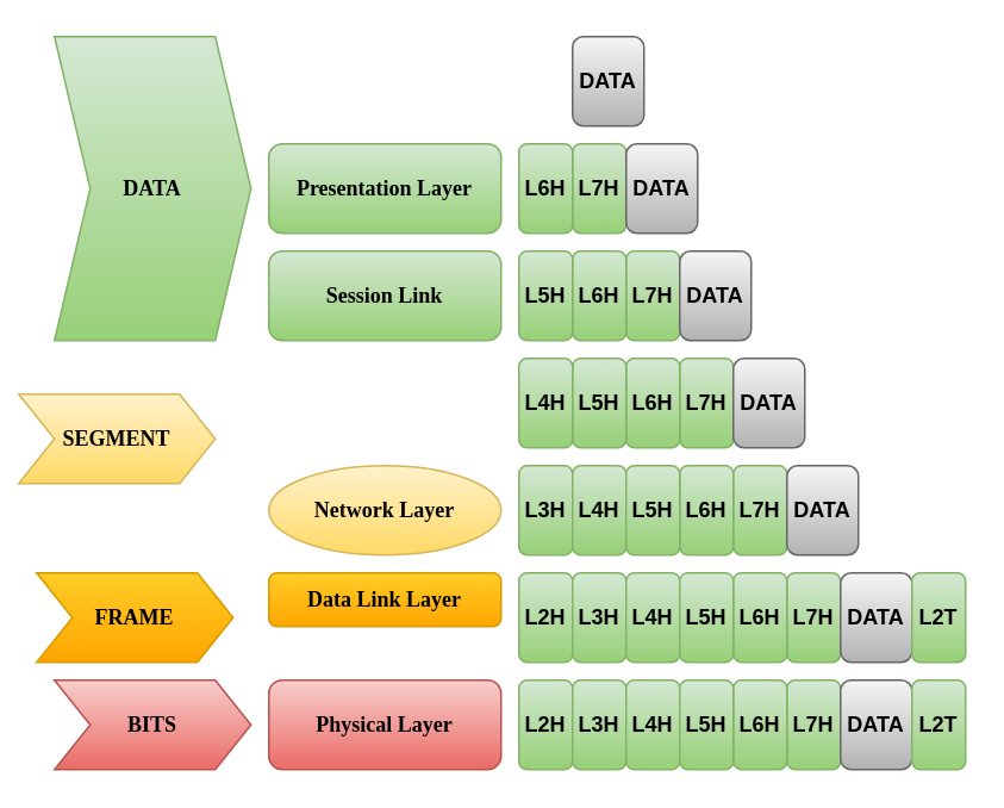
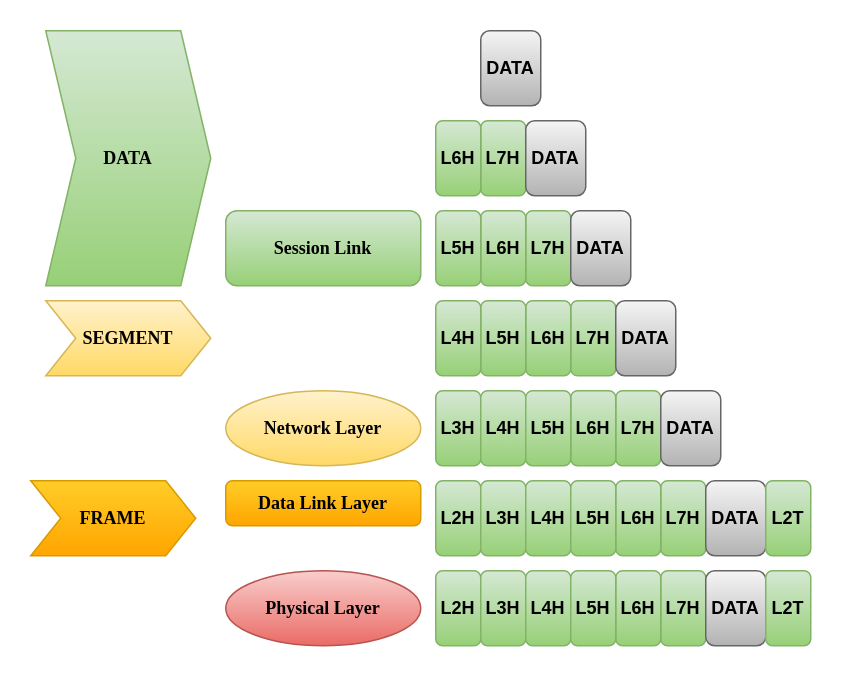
  <mxCell id="0" />
  <mxCell id="1" parent="0" />
- <mxCell id="2" value="&lt;font face=&quot;Verdana&quot;&gt;&lt;b&gt;Physical Layer&lt;/b&gt;&lt;/font&gt;" style="rounded=1;whiteSpace=wrap;html=1;fillColor=#f8cecc;strokeColor=#b85450;gradientColor=#ea6b66;" vertex="1" parent="1"><mxGeometry x="150" y="380" width="130" height="50" as="geometry" /></mxCell>
+ <mxCell id="2" value="&lt;font face=&quot;Verdana&quot;&gt;&lt;b&gt;Physical Layer&lt;/b&gt;&lt;/font&gt;" style="ellipse;whiteSpace=wrap;html=1;fillColor=#f8cecc;strokeColor=#b85450;gradientColor=#ea6b66;" vertex="1" parent="1"><mxGeometry x="150" y="380" width="130" height="50" as="geometry" /></mxCell>
  <mxCell id="3" value="&lt;span style=&quot;font-family: &amp;#34;verdana&amp;#34;&quot;&gt;&lt;b&gt;Data Link Layer&lt;/b&gt;&lt;/span&gt;" style="rounded=1;whiteSpace=wrap;html=1;fillColor=#ffcd28;strokeColor=#d79b00;gradientColor=#ffa500;" vertex="1" parent="1"><mxGeometry x="150" y="320" width="130" height="30" as="geometry" /></mxCell>
  <mxCell id="4" value="&lt;span style=&quot;font-family: &amp;#34;verdana&amp;#34;&quot;&gt;&lt;b&gt;Network Layer&lt;/b&gt;&lt;/span&gt;" style="ellipse;whiteSpace=wrap;html=1;fillColor=#fff2cc;strokeColor=#d6b656;gradientColor=#ffd966;" vertex="1" parent="1"><mxGeometry x="150" y="260" width="130" height="50" as="geometry" /></mxCell>
  <mxCell id="5" value="&lt;font face=&quot;Verdana&quot;&gt;&lt;b&gt;Session Link&lt;/b&gt;&lt;/font&gt;" style="rounded=1;whiteSpace=wrap;html=1;fillColor=#d5e8d4;strokeColor=#82b366;gradientColor=#97d077;" vertex="1" parent="1"><mxGeometry x="150" y="140" width="130" height="50" as="geometry" /></mxCell>
- <mxCell id="6" value="&lt;font face=&quot;Verdana&quot;&gt;&lt;b&gt;Presentation Layer&lt;/b&gt;&lt;/font&gt;" style="rounded=1;whiteSpace=wrap;html=1;fillColor=#d5e8d4;strokeColor=#82b366;gradientColor=#97d077;" vertex="1" parent="1"><mxGeometry x="150" y="80" width="130" height="50" as="geometry" /></mxCell>
- <mxCell id="7" value="BITS" style="shape=step;perimeter=stepPerimeter;whiteSpace=wrap;html=1;fixedSize=1;fontFamily=Verdana;strokeColor=#b85450;fillColor=#f8cecc;gradientColor=#ea6b66;fontStyle=1" vertex="1" parent="1"><mxGeometry x="30" y="380" width="110" height="50" as="geometry" /></mxCell>
  <mxCell id="8" value="FRAME" style="shape=step;perimeter=stepPerimeter;whiteSpace=wrap;html=1;fixedSize=1;fontFamily=Verdana;strokeColor=#d79b00;fillColor=#ffcd28;gradientColor=#ffa500;fontStyle=1" vertex="1" parent="1"><mxGeometry x="20" y="320" width="110" height="50" as="geometry" /></mxCell>
- <mxCell id="9" value="SEGMENT" style="shape=step;perimeter=stepPerimeter;whiteSpace=wrap;html=1;fixedSize=1;fontFamily=Verdana;strokeColor=#d6b656;fillColor=#fff2cc;gradientColor=#ffd966;fontStyle=1" vertex="1" parent="1"><mxGeometry x="10" y="220" width="110" height="50" as="geometry" /></mxCell>
+ <mxCell id="9" value="SEGMENT" style="shape=step;perimeter=stepPerimeter;whiteSpace=wrap;html=1;fixedSize=1;fontFamily=Verdana;strokeColor=#d6b656;fillColor=#fff2cc;gradientColor=#ffd966;fontStyle=1" vertex="1" parent="1"><mxGeometry x="30" y="200" width="110" height="50" as="geometry" /></mxCell>
  <mxCell id="10" value="DATA" style="shape=step;perimeter=stepPerimeter;whiteSpace=wrap;html=1;fixedSize=1;fontFamily=Verdana;strokeColor=#82b366;fillColor=#d5e8d4;gradientColor=#97d077;fontStyle=1" vertex="1" parent="1"><mxGeometry x="30" y="20" width="110" height="170" as="geometry" /></mxCell>
  <mxCell id="11" value="DATA" style="rounded=1;whiteSpace=wrap;html=1;fillColor=#f5f5f5;strokeColor=#666666;gradientColor=#b3b3b3;fontStyle=1" vertex="1" parent="1"><mxGeometry x="320" y="20" width="40" height="50" as="geometry" /></mxCell>
  <mxCell id="12" value="L7H" style="rounded=1;whiteSpace=wrap;html=1;fillColor=#d5e8d4;strokeColor=#82b366;gradientColor=#97d077;fontStyle=1" vertex="1" parent="1"><mxGeometry x="320" y="80" width="30" height="50" as="geometry" /></mxCell>
  <mxCell id="13" value="DATA" style="rounded=1;whiteSpace=wrap;html=1;fillColor=#f5f5f5;strokeColor=#666666;gradientColor=#b3b3b3;fontStyle=1" vertex="1" parent="1"><mxGeometry x="350" y="80" width="40" height="50" as="geometry" /></mxCell>
  <mxCell id="14" value="L6H" style="rounded=1;whiteSpace=wrap;html=1;fillColor=#d5e8d4;strokeColor=#82b366;gradientColor=#97d077;fontStyle=1" vertex="1" parent="1"><mxGeometry x="290" y="80" width="30" height="50" as="geometry" /></mxCell>
  <mxCell id="15" value="L7H" style="rounded=1;whiteSpace=wrap;html=1;fillColor=#d5e8d4;strokeColor=#82b366;gradientColor=#97d077;fontStyle=1" vertex="1" parent="1"><mxGeometry x="350" y="140" width="30" height="50" as="geometry" /></mxCell>
  <mxCell id="16" value="DATA" style="rounded=1;whiteSpace=wrap;html=1;fillColor=#f5f5f5;strokeColor=#666666;gradientColor=#b3b3b3;fontStyle=1" vertex="1" parent="1"><mxGeometry x="380" y="140" width="40" height="50" as="geometry" /></mxCell>
  <mxCell id="17" value="L6H" style="rounded=1;whiteSpace=wrap;html=1;fillColor=#d5e8d4;strokeColor=#82b366;gradientColor=#97d077;fontStyle=1" vertex="1" parent="1"><mxGeometry x="320" y="140" width="30" height="50" as="geometry" /></mxCell>
  <mxCell id="18" value="L7H" style="rounded=1;whiteSpace=wrap;html=1;fillColor=#d5e8d4;strokeColor=#82b366;gradientColor=#97d077;fontStyle=1" vertex="1" parent="1"><mxGeometry x="380" y="200" width="30" height="50" as="geometry" /></mxCell>
  <mxCell id="19" value="DATA" style="rounded=1;whiteSpace=wrap;html=1;fillColor=#f5f5f5;strokeColor=#666666;gradientColor=#b3b3b3;fontStyle=1" vertex="1" parent="1"><mxGeometry x="410" y="200" width="40" height="50" as="geometry" /></mxCell>
  <mxCell id="20" value="L6H" style="rounded=1;whiteSpace=wrap;html=1;fillColor=#d5e8d4;strokeColor=#82b366;gradientColor=#97d077;fontStyle=1" vertex="1" parent="1"><mxGeometry x="350" y="200" width="30" height="50" as="geometry" /></mxCell>
  <mxCell id="21" value="L7H" style="rounded=1;whiteSpace=wrap;html=1;fillColor=#d5e8d4;strokeColor=#82b366;gradientColor=#97d077;fontStyle=1" vertex="1" parent="1"><mxGeometry x="410" y="260" width="30" height="50" as="geometry" /></mxCell>
  <mxCell id="22" value="DATA" style="rounded=1;whiteSpace=wrap;html=1;fillColor=#f5f5f5;strokeColor=#666666;gradientColor=#b3b3b3;fontStyle=1" vertex="1" parent="1"><mxGeometry x="440" y="260" width="40" height="50" as="geometry" /></mxCell>
  <mxCell id="23" value="L6H" style="rounded=1;whiteSpace=wrap;html=1;fillColor=#d5e8d4;strokeColor=#82b366;gradientColor=#97d077;fontStyle=1" vertex="1" parent="1"><mxGeometry x="380" y="260" width="30" height="50" as="geometry" /></mxCell>
  <mxCell id="24" value="L7H" style="rounded=1;whiteSpace=wrap;html=1;fillColor=#d5e8d4;strokeColor=#82b366;gradientColor=#97d077;fontStyle=1" vertex="1" parent="1"><mxGeometry x="440" y="320" width="30" height="50" as="geometry" /></mxCell>
  <mxCell id="25" value="DATA" style="rounded=1;whiteSpace=wrap;html=1;fillColor=#f5f5f5;strokeColor=#666666;gradientColor=#b3b3b3;fontStyle=1" vertex="1" parent="1"><mxGeometry x="470" y="320" width="40" height="50" as="geometry" /></mxCell>
  <mxCell id="26" value="L6H" style="rounded=1;whiteSpace=wrap;html=1;fillColor=#d5e8d4;strokeColor=#82b366;gradientColor=#97d077;fontStyle=1" vertex="1" parent="1"><mxGeometry x="410" y="320" width="30" height="50" as="geometry" /></mxCell>
  <mxCell id="27" value="L5H" style="rounded=1;whiteSpace=wrap;html=1;fillColor=#d5e8d4;strokeColor=#82b366;gradientColor=#97d077;fontStyle=1" vertex="1" parent="1"><mxGeometry x="290" y="140" width="30" height="50" as="geometry" /></mxCell>
  <mxCell id="28" value="L5H" style="rounded=1;whiteSpace=wrap;html=1;fillColor=#d5e8d4;strokeColor=#82b366;gradientColor=#97d077;fontStyle=1" vertex="1" parent="1"><mxGeometry x="320" y="200" width="30" height="50" as="geometry" /></mxCell>
  <mxCell id="29" value="L4H" style="rounded=1;whiteSpace=wrap;html=1;fillColor=#d5e8d4;strokeColor=#82b366;gradientColor=#97d077;fontStyle=1" vertex="1" parent="1"><mxGeometry x="290" y="200" width="30" height="50" as="geometry" /></mxCell>
  <mxCell id="30" value="L3H" style="rounded=1;whiteSpace=wrap;html=1;fillColor=#d5e8d4;strokeColor=#82b366;gradientColor=#97d077;fontStyle=1" vertex="1" parent="1"><mxGeometry x="290" y="260" width="30" height="50" as="geometry" /></mxCell>
  <mxCell id="31" value="L4H" style="rounded=1;whiteSpace=wrap;html=1;fillColor=#d5e8d4;strokeColor=#82b366;gradientColor=#97d077;fontStyle=1" vertex="1" parent="1"><mxGeometry x="320" y="260" width="30" height="50" as="geometry" /></mxCell>
  <mxCell id="32" value="L5H" style="rounded=1;whiteSpace=wrap;html=1;fillColor=#d5e8d4;strokeColor=#82b366;gradientColor=#97d077;fontStyle=1" vertex="1" parent="1"><mxGeometry x="350" y="260" width="30" height="50" as="geometry" /></mxCell>
  <mxCell id="33" value="L2H" style="rounded=1;whiteSpace=wrap;html=1;fillColor=#d5e8d4;strokeColor=#82b366;gradientColor=#97d077;fontStyle=1" vertex="1" parent="1"><mxGeometry x="290" y="320" width="30" height="50" as="geometry" /></mxCell>
  <mxCell id="34" value="L3H" style="rounded=1;whiteSpace=wrap;html=1;fillColor=#d5e8d4;strokeColor=#82b366;gradientColor=#97d077;fontStyle=1" vertex="1" parent="1"><mxGeometry x="320" y="320" width="30" height="50" as="geometry" /></mxCell>
  <mxCell id="35" value="L4H" style="rounded=1;whiteSpace=wrap;html=1;fillColor=#d5e8d4;strokeColor=#82b366;gradientColor=#97d077;fontStyle=1" vertex="1" parent="1"><mxGeometry x="350" y="320" width="30" height="50" as="geometry" /></mxCell>
  <mxCell id="36" value="L5H" style="rounded=1;whiteSpace=wrap;html=1;fillColor=#d5e8d4;strokeColor=#82b366;gradientColor=#97d077;fontStyle=1" vertex="1" parent="1"><mxGeometry x="380" y="320" width="30" height="50" as="geometry" /></mxCell>
  <mxCell id="37" value="L2T" style="rounded=1;whiteSpace=wrap;html=1;fillColor=#d5e8d4;strokeColor=#82b366;gradientColor=#97d077;fontStyle=1" vertex="1" parent="1"><mxGeometry x="510" y="320" width="30" height="50" as="geometry" /></mxCell>
  <mxCell id="38" value="L7H" style="rounded=1;whiteSpace=wrap;html=1;fillColor=#d5e8d4;strokeColor=#82b366;gradientColor=#97d077;fontStyle=1" vertex="1" parent="1"><mxGeometry x="440" y="380" width="30" height="50" as="geometry" /></mxCell>
  <mxCell id="39" value="DATA" style="rounded=1;whiteSpace=wrap;html=1;fillColor=#f5f5f5;strokeColor=#666666;gradientColor=#b3b3b3;fontStyle=1" vertex="1" parent="1"><mxGeometry x="470" y="380" width="40" height="50" as="geometry" /></mxCell>
  <mxCell id="40" value="L6H" style="rounded=1;whiteSpace=wrap;html=1;fillColor=#d5e8d4;strokeColor=#82b366;gradientColor=#97d077;fontStyle=1" vertex="1" parent="1"><mxGeometry x="410" y="380" width="30" height="50" as="geometry" /></mxCell>
  <mxCell id="41" value="L2H" style="rounded=1;whiteSpace=wrap;html=1;fillColor=#d5e8d4;strokeColor=#82b366;gradientColor=#97d077;fontStyle=1" vertex="1" parent="1"><mxGeometry x="290" y="380" width="30" height="50" as="geometry" /></mxCell>
  <mxCell id="42" value="L3H" style="rounded=1;whiteSpace=wrap;html=1;fillColor=#d5e8d4;strokeColor=#82b366;gradientColor=#97d077;fontStyle=1" vertex="1" parent="1"><mxGeometry x="320" y="380" width="30" height="50" as="geometry" /></mxCell>
  <mxCell id="43" value="L4H" style="rounded=1;whiteSpace=wrap;html=1;fillColor=#d5e8d4;strokeColor=#82b366;gradientColor=#97d077;fontStyle=1" vertex="1" parent="1"><mxGeometry x="350" y="380" width="30" height="50" as="geometry" /></mxCell>
  <mxCell id="44" value="L5H" style="rounded=1;whiteSpace=wrap;html=1;fillColor=#d5e8d4;strokeColor=#82b366;gradientColor=#97d077;fontStyle=1" vertex="1" parent="1"><mxGeometry x="380" y="380" width="30" height="50" as="geometry" /></mxCell>
  <mxCell id="45" value="L2T" style="rounded=1;whiteSpace=wrap;html=1;fillColor=#d5e8d4;strokeColor=#82b366;gradientColor=#97d077;fontStyle=1" vertex="1" parent="1"><mxGeometry x="510" y="380" width="30" height="50" as="geometry" /></mxCell>
